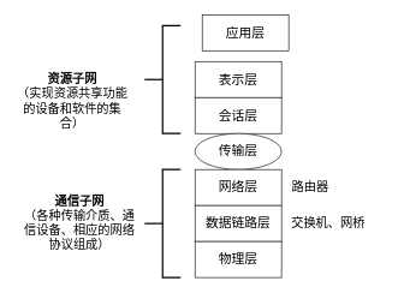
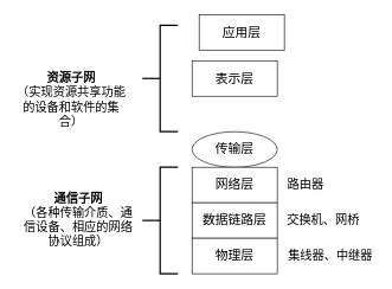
  <mxCell id="0" />
  <mxCell id="1" parent="0" />
  <mxCell id="2" value="应用层" style="rounded=0;whiteSpace=wrap;html=1;fontSize=18;" vertex="1" parent="1"><mxGeometry x="280" y="20" width="120" height="50" as="geometry" /></mxCell>
  <mxCell id="3" value="表示层" style="rounded=0;whiteSpace=wrap;html=1;fontSize=18;" vertex="1" parent="1"><mxGeometry x="270" y="85" width="120" height="50" as="geometry" /></mxCell>
- <mxCell id="4" value="会话层" style="rounded=0;whiteSpace=wrap;html=1;fontSize=18;" vertex="1" parent="1"><mxGeometry x="270" y="135" width="120" height="50" as="geometry" /></mxCell>
  <mxCell id="5" value="传输层" style="ellipse;whiteSpace=wrap;html=1;fontSize=18;" vertex="1" parent="1"><mxGeometry x="270" y="185" width="120" height="50" as="geometry" /></mxCell>
  <mxCell id="6" value="网络层" style="rounded=0;whiteSpace=wrap;html=1;fontSize=18;" vertex="1" parent="1"><mxGeometry x="270" y="235" width="120" height="50" as="geometry" /></mxCell>
  <mxCell id="7" value="数据链路层" style="rounded=0;whiteSpace=wrap;html=1;fontSize=18;" vertex="1" parent="1"><mxGeometry x="270" y="285" width="120" height="50" as="geometry" /></mxCell>
  <mxCell id="8" value="物理层" style="rounded=0;whiteSpace=wrap;html=1;fontSize=18;" vertex="1" parent="1"><mxGeometry x="270" y="335" width="120" height="50" as="geometry" /></mxCell>
  <mxCell id="9" value="" style="strokeWidth=2;html=1;shape=mxgraph.flowchart.annotation_2;align=left;labelPosition=right;pointerEvents=1;fontSize=18;" vertex="1" parent="1"><mxGeometry x="200" y="235" width="50" height="150" as="geometry" /></mxCell>
  <mxCell id="10" value="&lt;b&gt;通信子网&lt;/b&gt;&lt;br style=&quot;font-size: 17px;&quot;&gt;（各种传输介质、通信设备、相应的网络协议组成）" style="text;html=1;strokeColor=none;fillColor=none;align=center;verticalAlign=middle;whiteSpace=wrap;rounded=0;fontSize=17;" vertex="1" parent="1"><mxGeometry x="30" y="295" width="160" height="30" as="geometry" /></mxCell>
  <mxCell id="11" value="路由器" style="text;html=1;strokeColor=none;fillColor=none;align=center;verticalAlign=middle;whiteSpace=wrap;rounded=0;fontSize=17;" vertex="1" parent="1"><mxGeometry x="400" y="245" width="60" height="30" as="geometry" /></mxCell>
  <mxCell id="12" value="交换机、网桥" style="text;html=1;strokeColor=none;fillColor=none;align=center;verticalAlign=middle;whiteSpace=wrap;rounded=0;fontSize=17;" vertex="1" parent="1"><mxGeometry x="400" y="295" width="110" height="30" as="geometry" /></mxCell>
+ <mxCell id="13" value="集线器、中继器" style="text;html=1;strokeColor=none;fillColor=none;align=center;verticalAlign=middle;whiteSpace=wrap;rounded=0;fontSize=17;" vertex="1" parent="1"><mxGeometry x="400" y="345" width="130" height="30" as="geometry" /></mxCell>
  <mxCell id="14" value="&lt;b&gt;资源子网&lt;/b&gt;&lt;br style=&quot;font-size: 17px;&quot;&gt;（实现资源共享功能的设备和软件的集合）" style="text;html=1;strokeColor=none;fillColor=none;align=center;verticalAlign=middle;whiteSpace=wrap;rounded=0;fontSize=17;" vertex="1" parent="1"><mxGeometry x="20" y="125" width="160" height="30" as="geometry" /></mxCell>
  <mxCell id="15" value="" style="strokeWidth=2;html=1;shape=mxgraph.flowchart.annotation_2;align=left;labelPosition=right;pointerEvents=1;fontSize=18;" vertex="1" parent="1"><mxGeometry x="200" y="35" width="50" height="150" as="geometry" /></mxCell>
